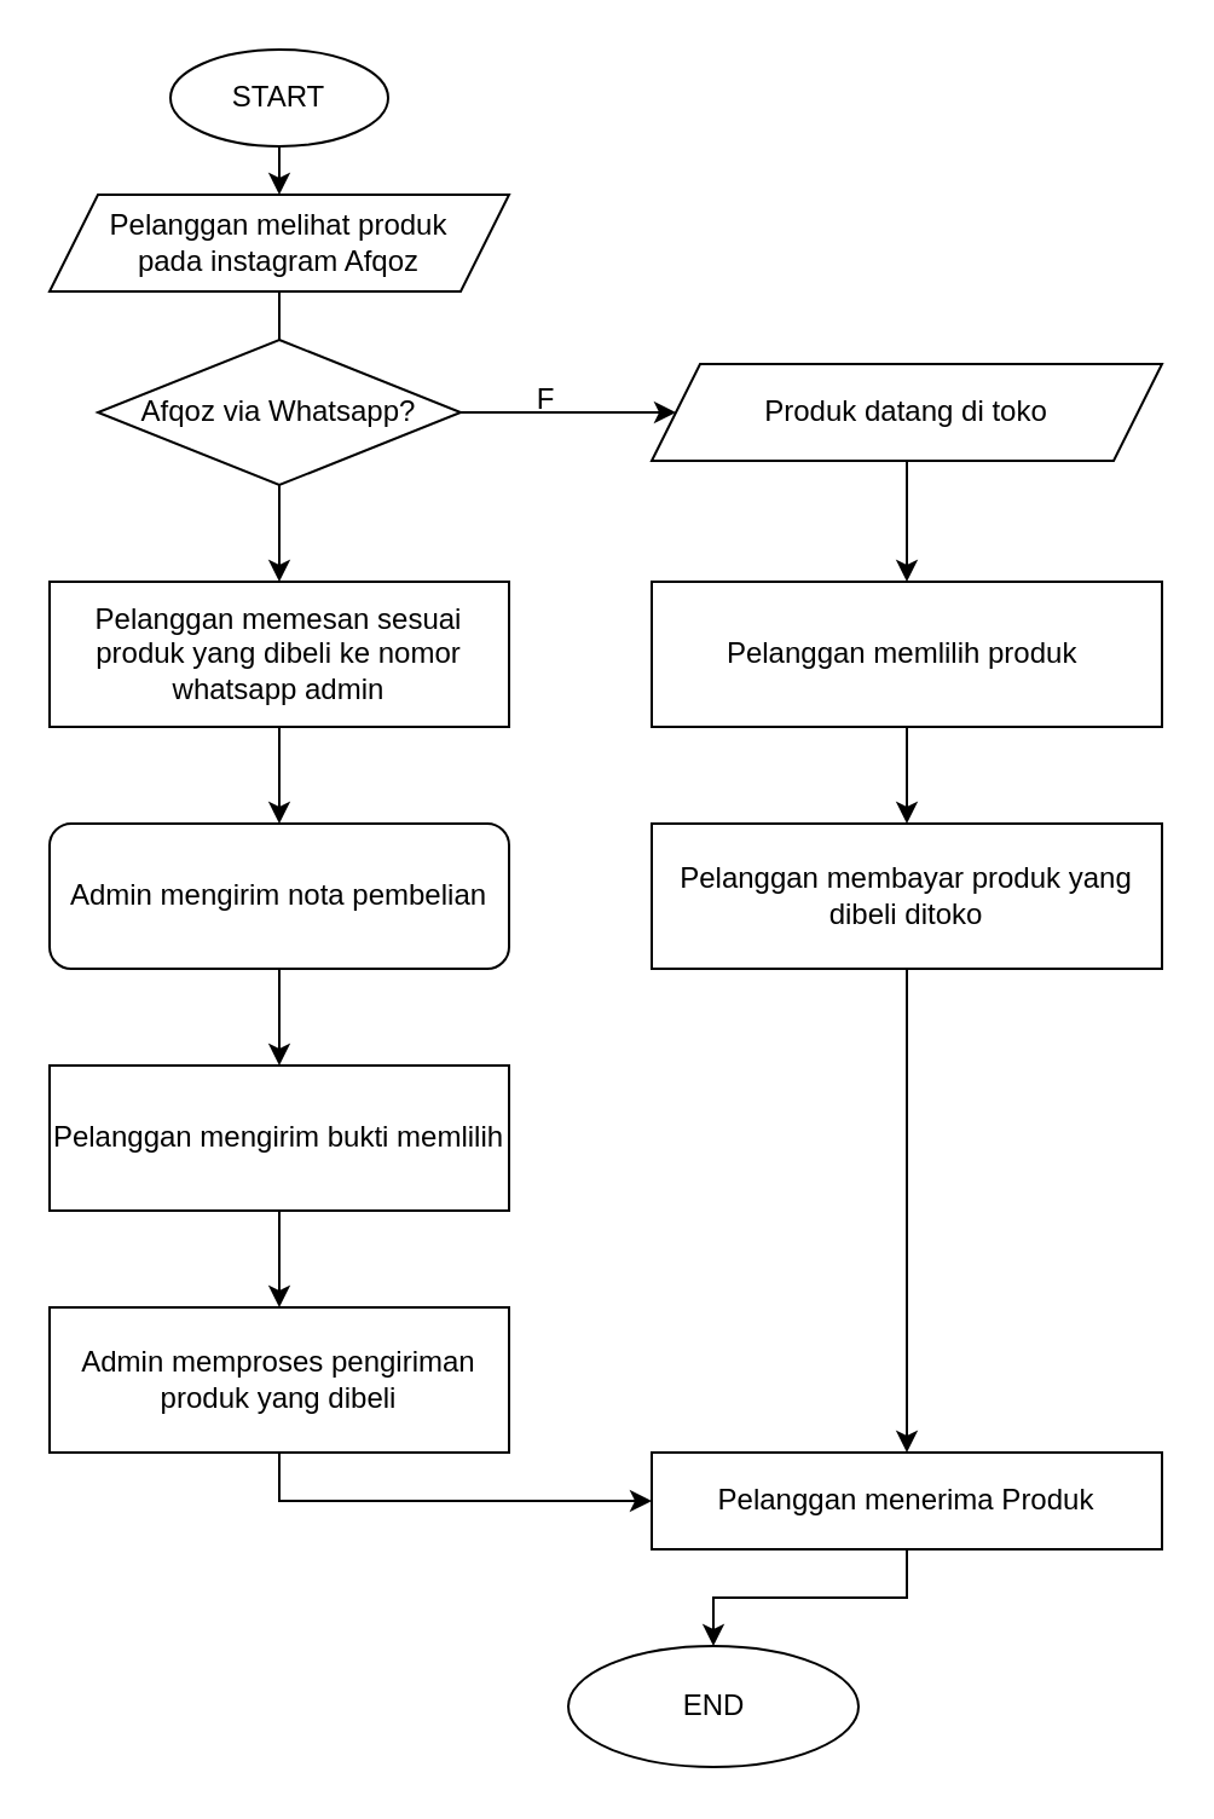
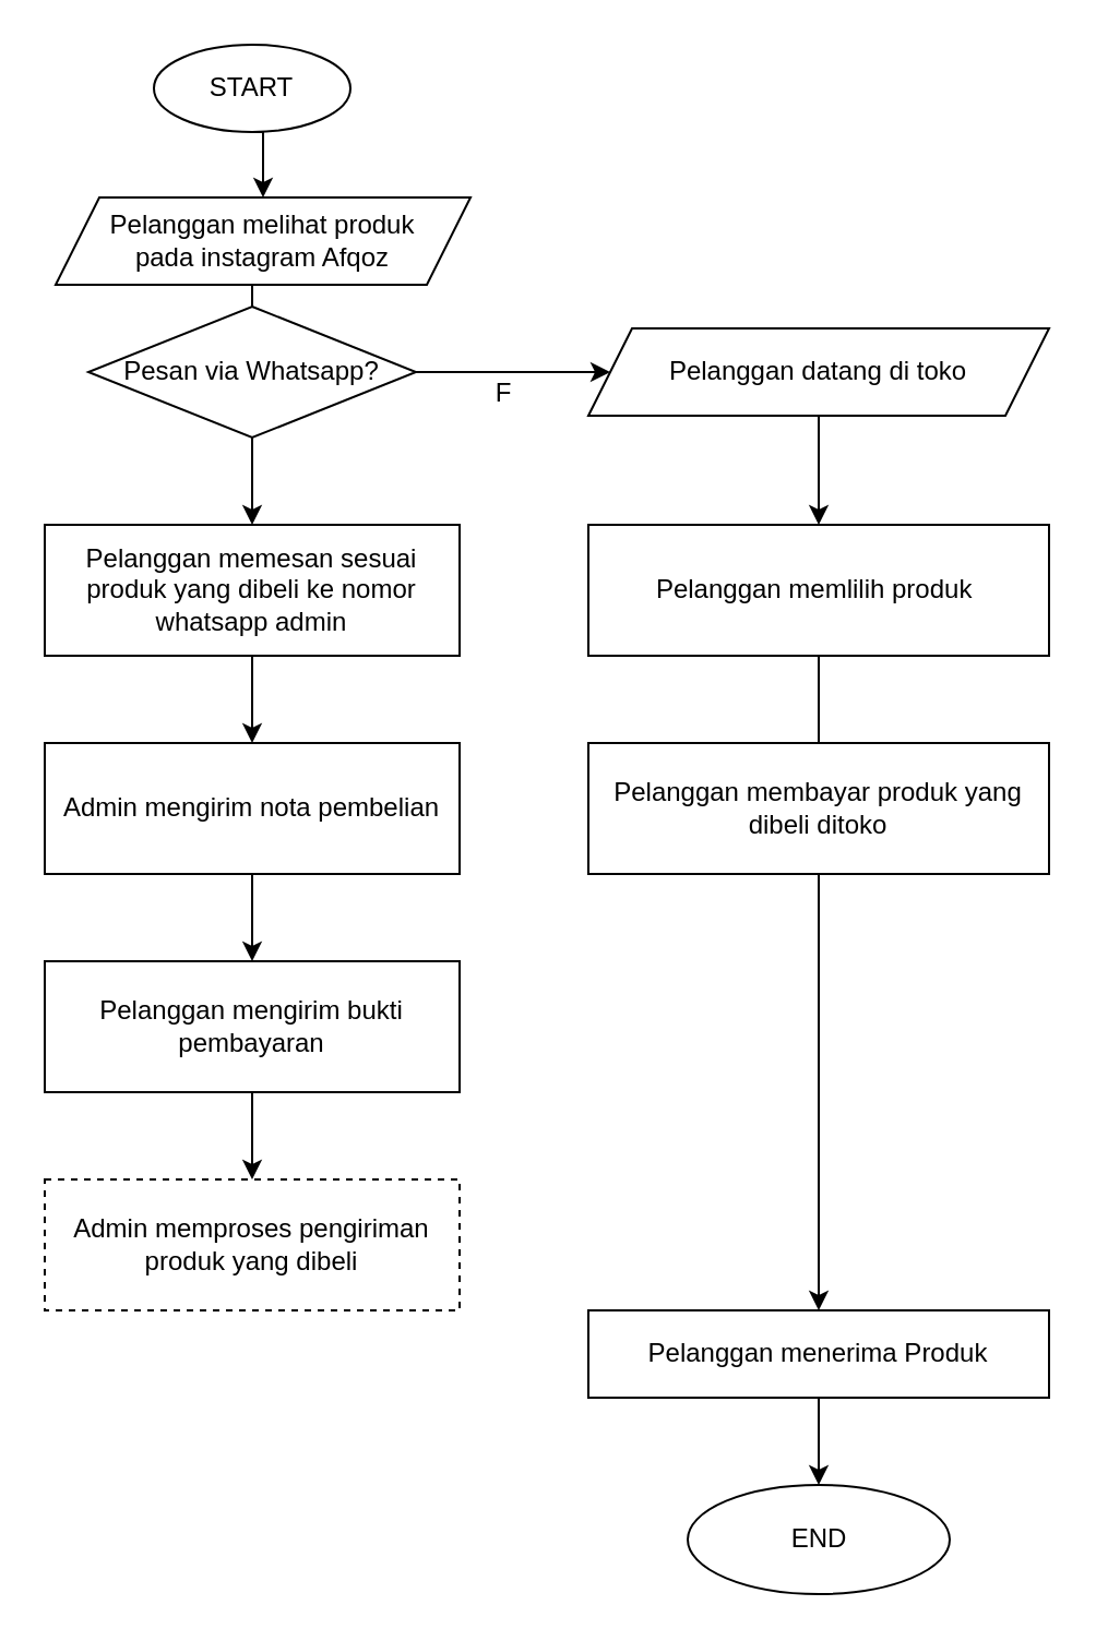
  <mxCell id="0" />
  <mxCell id="1" parent="0" />
  <mxCell id="2" style="edgeStyle=orthogonalEdgeStyle;rounded=0;orthogonalLoop=1;jettySize=auto;html=1;exitX=0.5;exitY=1;exitDx=0;exitDy=0;entryX=0.5;entryY=0;entryDx=0;entryDy=0;" edge="1" parent="1" source="3" target="5"><mxGeometry relative="1" as="geometry" /></mxCell>
  <mxCell id="3" value="START" style="ellipse;whiteSpace=wrap;html=1;" vertex="1" parent="1"><mxGeometry x="70" y="20" width="90" height="40" as="geometry" /></mxCell>
  <mxCell id="4" style="edgeStyle=orthogonalEdgeStyle;rounded=0;orthogonalLoop=1;jettySize=auto;html=1;exitX=0.5;exitY=1;exitDx=0;exitDy=0;entryX=0.5;entryY=0;entryDx=0;entryDy=0;endArrow=none;" edge="1" parent="1" source="5" target="10"><mxGeometry relative="1" as="geometry" /></mxCell>
- <mxCell id="5" value="Pelanggan melihat produk&lt;br&gt;pada instagram Afqoz" style="shape=parallelogram;perimeter=parallelogramPerimeter;whiteSpace=wrap;html=1;fixedSize=1;" vertex="1" parent="1"><mxGeometry x="20" y="80" width="190" height="40" as="geometry" /></mxCell>
+ <mxCell id="5" value="Pelanggan melihat produk&lt;br&gt;pada instagram Afqoz" style="shape=parallelogram;perimeter=parallelogramPerimeter;whiteSpace=wrap;html=1;fixedSize=1;" vertex="1" parent="1"><mxGeometry x="25" y="90" width="190" height="40" as="geometry" /></mxCell>
  <mxCell id="6" style="edgeStyle=orthogonalEdgeStyle;rounded=0;orthogonalLoop=1;jettySize=auto;html=1;entryX=0.5;entryY=0;entryDx=0;entryDy=0;" edge="1" parent="1" source="7" target="13"><mxGeometry relative="1" as="geometry" /></mxCell>
  <mxCell id="7" value="Pelanggan memesan sesuai produk yang dibeli ke nomor whatsapp admin" style="rounded=0;whiteSpace=wrap;html=1;" vertex="1" parent="1"><mxGeometry x="20" y="240" width="190" height="60" as="geometry" /></mxCell>
  <mxCell id="8" style="edgeStyle=orthogonalEdgeStyle;rounded=0;orthogonalLoop=1;jettySize=auto;html=1;entryX=0.5;entryY=0;entryDx=0;entryDy=0;" edge="1" parent="1" source="10" target="7"><mxGeometry relative="1" as="geometry" /></mxCell>
  <mxCell id="9" style="edgeStyle=orthogonalEdgeStyle;rounded=0;orthogonalLoop=1;jettySize=auto;html=1;entryX=0;entryY=0.5;entryDx=0;entryDy=0;" edge="1" parent="1" source="10" target="19"><mxGeometry relative="1" as="geometry" /></mxCell>
- <mxCell id="10" value="Afqoz via Whatsapp?" style="rhombus;whiteSpace=wrap;html=1;" vertex="1" parent="1"><mxGeometry x="40" y="140" width="150" height="60" as="geometry" /></mxCell>
- <mxCell id="11" value="F" style="text;html=1;align=center;verticalAlign=middle;resizable=0;points=[];autosize=1;" vertex="1" parent="1"><mxGeometry x="215" y="155" width="20" height="20" as="geometry" /></mxCell>
+ <mxCell id="10" value="Pesan via Whatsapp?" style="rhombus;whiteSpace=wrap;html=1;" vertex="1" parent="1"><mxGeometry x="40" y="140" width="150" height="60" as="geometry" /></mxCell>
+ <mxCell id="11" value="F" style="text;html=1;align=center;verticalAlign=middle;resizable=0;points=[];autosize=1;" vertex="1" parent="1"><mxGeometry x="220" y="170" width="20" height="20" as="geometry" /></mxCell>
  <mxCell id="12" style="edgeStyle=orthogonalEdgeStyle;rounded=0;orthogonalLoop=1;jettySize=auto;html=1;entryX=0.5;entryY=0;entryDx=0;entryDy=0;" edge="1" parent="1" source="13" target="15"><mxGeometry relative="1" as="geometry" /></mxCell>
- <mxCell id="13" value="Admin mengirim nota pembelian" style="whiteSpace=wrap;html=1;rounded=1;" vertex="1" parent="1"><mxGeometry x="20" y="340" width="190" height="60" as="geometry" /></mxCell>
+ <mxCell id="13" value="Admin mengirim nota pembelian" style="rounded=0;whiteSpace=wrap;html=1;" vertex="1" parent="1"><mxGeometry x="20" y="340" width="190" height="60" as="geometry" /></mxCell>
  <mxCell id="14" style="edgeStyle=orthogonalEdgeStyle;rounded=0;orthogonalLoop=1;jettySize=auto;html=1;entryX=0.5;entryY=0;entryDx=0;entryDy=0;" edge="1" parent="1" source="15" target="17"><mxGeometry relative="1" as="geometry" /></mxCell>
- <mxCell id="15" value="Pelanggan mengirim bukti memlilih" style="rounded=0;whiteSpace=wrap;html=1;" vertex="1" parent="1"><mxGeometry x="20" y="440" width="190" height="60" as="geometry" /></mxCell>
- <mxCell id="16" style="edgeStyle=orthogonalEdgeStyle;rounded=0;orthogonalLoop=1;jettySize=auto;html=1;entryX=0;entryY=0.5;entryDx=0;entryDy=0;" edge="1" parent="1" source="17" target="25"><mxGeometry relative="1" as="geometry"><Array as="points"><mxPoint x="115" y="620" /></Array></mxGeometry></mxCell>
- <mxCell id="17" value="Admin memproses pengiriman produk yang dibeli" style="rounded=0;whiteSpace=wrap;html=1;" vertex="1" parent="1"><mxGeometry x="20" y="540" width="190" height="60" as="geometry" /></mxCell>
+ <mxCell id="15" value="Pelanggan mengirim bukti pembayaran" style="rounded=0;whiteSpace=wrap;html=1;" vertex="1" parent="1"><mxGeometry x="20" y="440" width="190" height="60" as="geometry" /></mxCell>
+ <mxCell id="17" value="Admin memproses pengiriman produk yang dibeli" style="rounded=0;whiteSpace=wrap;html=1;dashed=1;" vertex="1" parent="1"><mxGeometry x="20" y="540" width="190" height="60" as="geometry" /></mxCell>
  <mxCell id="18" style="edgeStyle=orthogonalEdgeStyle;rounded=0;orthogonalLoop=1;jettySize=auto;html=1;entryX=0.5;entryY=0;entryDx=0;entryDy=0;" edge="1" parent="1" source="19" target="21"><mxGeometry relative="1" as="geometry" /></mxCell>
- <mxCell id="19" value="Produk datang di toko" style="shape=parallelogram;perimeter=parallelogramPerimeter;whiteSpace=wrap;html=1;fixedSize=1;" vertex="1" parent="1"><mxGeometry x="269" y="150" width="211" height="40" as="geometry" /></mxCell>
- <mxCell id="20" style="edgeStyle=orthogonalEdgeStyle;rounded=0;orthogonalLoop=1;jettySize=auto;html=1;entryX=0.5;entryY=0;entryDx=0;entryDy=0;" edge="1" parent="1" source="21" target="23"><mxGeometry relative="1" as="geometry" /></mxCell>
+ <mxCell id="19" value="Pelanggan datang di toko" style="shape=parallelogram;perimeter=parallelogramPerimeter;whiteSpace=wrap;html=1;fixedSize=1;" vertex="1" parent="1"><mxGeometry x="269" y="150" width="211" height="40" as="geometry" /></mxCell>
+ <mxCell id="20" style="edgeStyle=orthogonalEdgeStyle;rounded=0;orthogonalLoop=1;jettySize=auto;html=1;entryX=0.5;entryY=0;entryDx=0;entryDy=0;endArrow=none;" edge="1" parent="1" source="21" target="23"><mxGeometry relative="1" as="geometry" /></mxCell>
  <mxCell id="21" value="Pelanggan memlilih produk&amp;nbsp;" style="rounded=0;whiteSpace=wrap;html=1;" vertex="1" parent="1"><mxGeometry x="269" y="240" width="211" height="60" as="geometry" /></mxCell>
  <mxCell id="22" style="edgeStyle=orthogonalEdgeStyle;rounded=0;orthogonalLoop=1;jettySize=auto;html=1;" edge="1" parent="1" source="23" target="25"><mxGeometry relative="1" as="geometry" /></mxCell>
  <mxCell id="23" value="Pelanggan membayar produk yang dibeli ditoko" style="rounded=0;whiteSpace=wrap;html=1;" vertex="1" parent="1"><mxGeometry x="269" y="340" width="211" height="60" as="geometry" /></mxCell>
  <mxCell id="24" style="edgeStyle=orthogonalEdgeStyle;rounded=0;orthogonalLoop=1;jettySize=auto;html=1;entryX=0.5;entryY=0;entryDx=0;entryDy=0;" edge="1" parent="1" source="25" target="26"><mxGeometry relative="1" as="geometry" /></mxCell>
  <mxCell id="25" value="Pelanggan menerima Produk" style="rounded=0;whiteSpace=wrap;html=1;" vertex="1" parent="1"><mxGeometry x="269" y="600" width="211" height="40" as="geometry" /></mxCell>
- <mxCell id="26" value="END" style="ellipse;whiteSpace=wrap;html=1;" vertex="1" parent="1"><mxGeometry x="234.5" y="680" width="120" height="50" as="geometry" /></mxCell>
+ <mxCell id="26" value="END" style="ellipse;whiteSpace=wrap;html=1;" vertex="1" parent="1"><mxGeometry x="314.5" y="680" width="120" height="50" as="geometry" /></mxCell>
